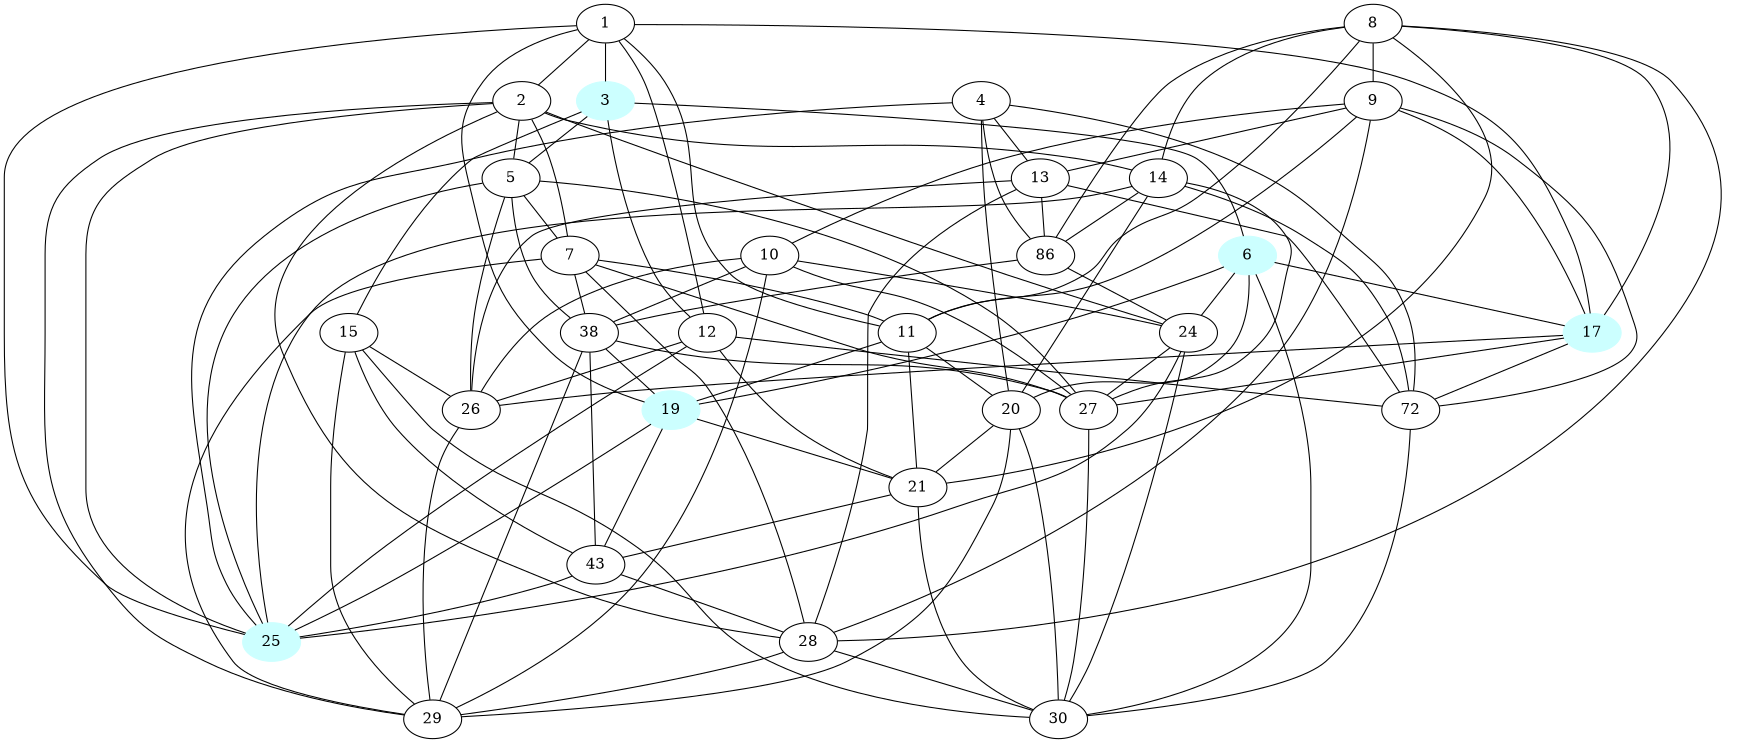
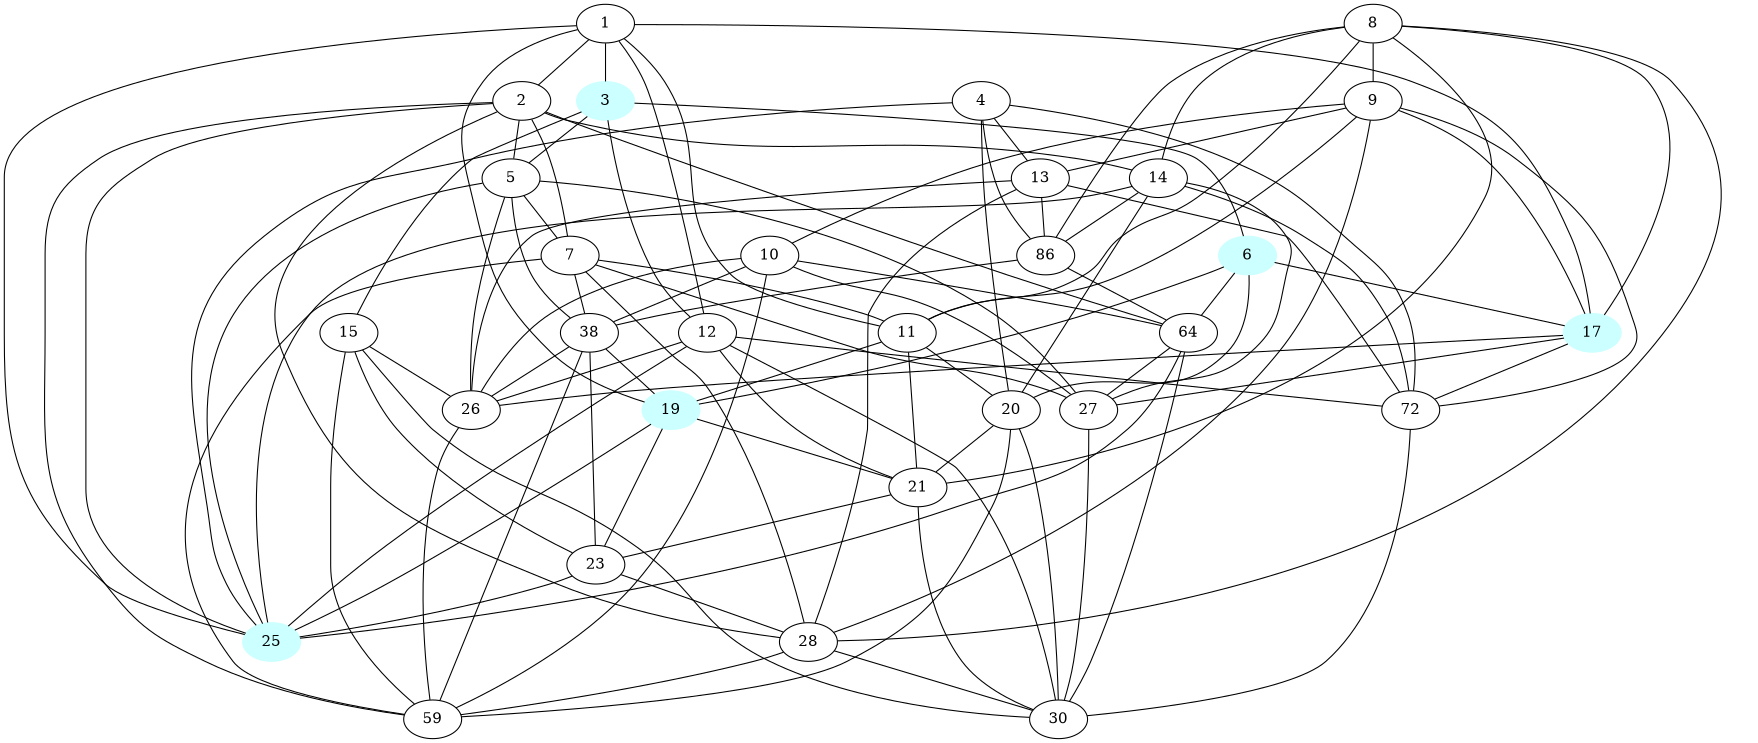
  graph {
    3 [color="#CCFFFF" style=filled]
    6 [color="#CCFFFF" style=filled]
    12
    5
    15
    17 [color="#CCFFFF" style=filled]
    19 [color="#CCFFFF" style=filled]
-   24
+   24 [label=64]
    20
    n10 [label=72]
    26
    25 [color="#CCFFFF" style=filled]
    21
    30
    27
    7
    n17 [label=38]
-   23 [label=43]
-   29
+   23
+   29 [label=59]
    28
    1
    2
    11
    14
    n25 [label=86]
    4
    13
    8
    9
    10
    3 -- 6
    3 -- 12
    3 -- 5
    3 -- 15
    6 -- 17
    6 -- 19
    6 -- 24
    6 -- 20
    12 -- n10
    12 -- 26
    12 -- 25
    12 -- 21
-   6 -- 30
+   12 -- 30
    5 -- 26
    5 -- 25
    5 -- 27
    5 -- 7
    5 -- n17
    15 -- 26
    15 -- 30
    15 -- 23
    15 -- 29
    17 -- n10
    17 -- 26
    17 -- 27
    19 -- 25
    19 -- 21
    19 -- 23
    24 -- 25
    24 -- 30
    24 -- 27
    20 -- 21
    20 -- 30
    20 -- 29
    n10 -- 30
    26 -- 29
    21 -- 30
    21 -- 23
    27 -- 30
    7 -- 27
    7 -- n17
    7 -- 29
    7 -- 28
    7 -- 11
    n17 -- 19
-   n17 -- 27
+   n17 -- 26
    n17 -- 23
    n17 -- 29
    23 -- 25
    23 -- 28
    28 -- 30
    28 -- 29
    1 -- 3
    1 -- 12
    1 -- 17
    1 -- 19
    1 -- 25
    1 -- 2
    1 -- 11
    2 -- 5
    2 -- 24
    2 -- 25
    2 -- 7
    2 -- 29
    2 -- 28
    2 -- 14
    11 -- 19
    11 -- 20
    11 -- 21
    14 -- 20
    14 -- n10
    14 -- 25
    14 -- 27
    14 -- n25
    n25 -- 24
    n25 -- n17
    4 -- 20
    4 -- n10
    4 -- 25
    4 -- n25
    4 -- 13
    13 -- n10
    13 -- 26
    13 -- 28
    13 -- n25
    8 -- 17
    8 -- 21
    8 -- 28
    8 -- 11
    8 -- 14
    8 -- n25
    8 -- 9
    9 -- 17
    9 -- n10
    9 -- 28
    9 -- 11
    9 -- 13
    9 -- 10
    10 -- 24
    10 -- 26
    10 -- 27
    10 -- n17
    10 -- 29
  }
